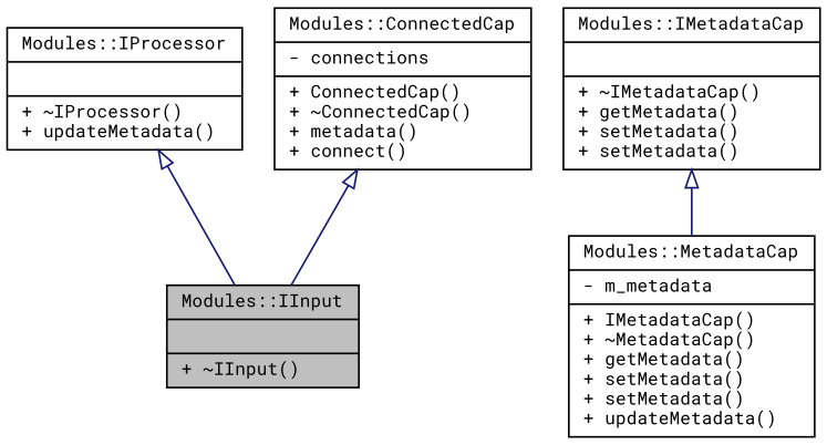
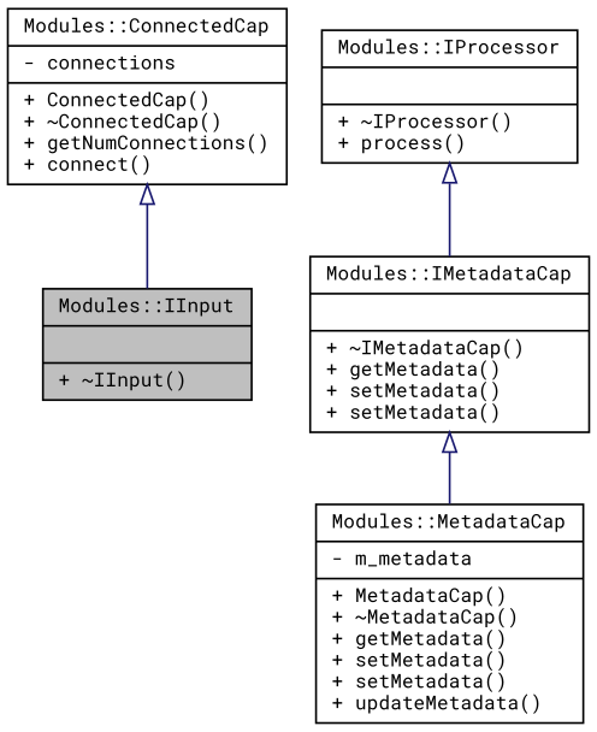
  digraph {
    fontname="Roboto Mono"
    node [color=black fillcolor=white fontname="Roboto Mono" fontsize=10 shape=record style=filled]
    edge [arrowtail=onormal color=midnightblue dir=back fontname="Roboto Mono" fontsize=10 labelfontname=Helvetica labelfontsize=10 style=solid]
    n1 [fillcolor=grey75 fontcolor=black height=0.2 label="{Modules::IInput\n||+ ~IInput()\l}" width=0.4]
-   n2 [height=0.2 label="{Modules::IProcessor\n||+ ~IProcessor()\l+ updateMetadata()\l}" width=0.4]
-   n3 [height=0.2 label="{Modules::ConnectedCap\n|- connections\l|+ ConnectedCap()\l+ ~ConnectedCap()\l+ metadata()\l+ connect()\l}" width=0.4]
-   n4 [height=0.2 label="{Modules::MetadataCap\n|- m_metadata\l|+ IMetadataCap()\l+ ~MetadataCap()\l+ getMetadata()\l+ setMetadata()\l+ setMetadata()\l+ updateMetadata()\l}" width=0.4]
+   n2 [height=0.2 label="{Modules::IProcessor\n||+ ~IProcessor()\l+ process()\l}" width=0.4]
+   n3 [height=0.2 label="{Modules::ConnectedCap\n|- connections\l|+ ConnectedCap()\l+ ~ConnectedCap()\l+ getNumConnections()\l+ connect()\l}" width=0.4]
+   n4 [height=0.2 label="{Modules::MetadataCap\n|- m_metadata\l|+ MetadataCap()\l+ ~MetadataCap()\l+ getMetadata()\l+ setMetadata()\l+ setMetadata()\l+ updateMetadata()\l}" width=0.4]
    n5 [height=0.2 label="{Modules::IMetadataCap\n||+ ~IMetadataCap()\l+ getMetadata()\l+ setMetadata()\l+ setMetadata()\l}" width=0.4]
-   n2 -> n1
+   n2 -> n5
    n3 -> n1
    n5 -> n4
  }
